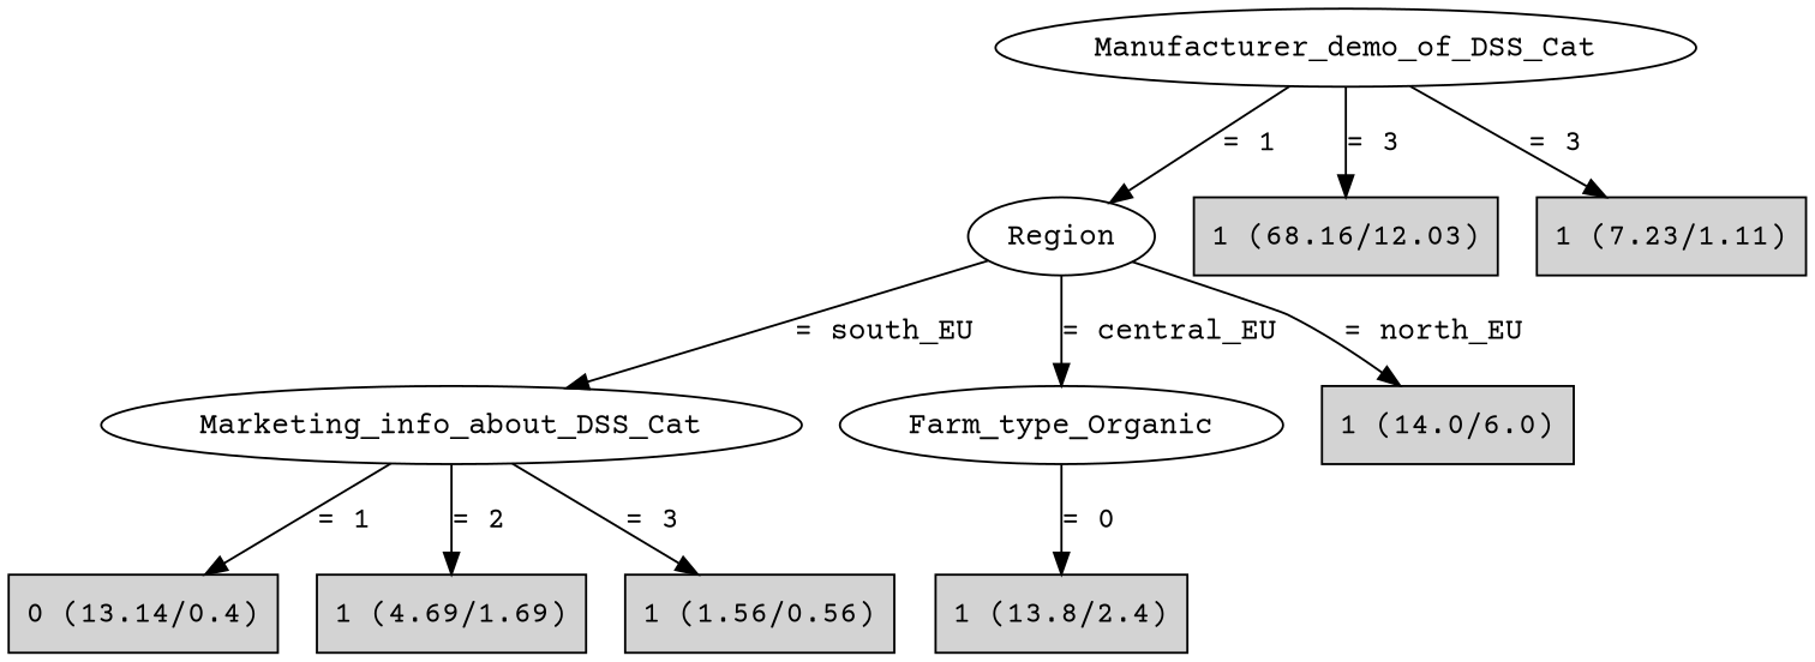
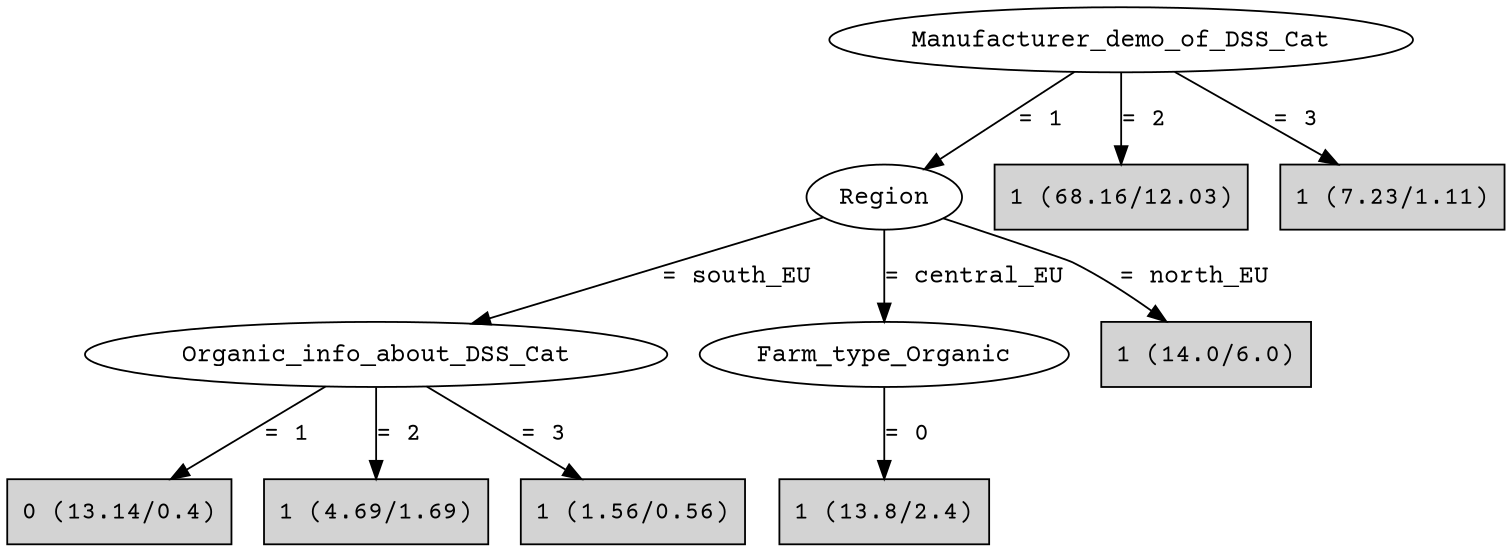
  digraph {
    fontname="Courier Prime"
    node [fontname="Courier Prime" shape=box style=filled]
    edge [fontname="Courier Prime"]
    n1 [label=Manufacturer_demo_of_DSS_Cat shape="" style=""]
    n2 [label=Region shape="" style=""]
    n3 [label="1 (68.16/12.03)"]
    n4 [label="1 (7.23/1.11)"]
-   n5 [label=Marketing_info_about_DSS_Cat shape="" style=""]
+   n5 [label=Organic_info_about_DSS_Cat shape="" style=""]
    n6 [label=Farm_type_Organic shape="" style=""]
    n7 [label="1 (14.0/6.0)"]
    n8 [label="0 (13.14/0.4)"]
    n9 [label="1 (4.69/1.69)"]
    n10 [label="1 (1.56/0.56)"]
    n11 [label="1 (13.8/2.4)"]
    n1 -> n2 [label="= 1"]
-   n1 -> n3 [label="= 3"]
+   n1 -> n3 [label="= 2"]
    n1 -> n4 [label="= 3"]
    n2 -> n5 [label="= south_EU"]
    n2 -> n6 [label="= central_EU"]
    n2 -> n7 [label="= north_EU"]
    n5 -> n8 [label="= 1"]
    n5 -> n9 [label="= 2"]
    n5 -> n10 [label="= 3"]
    n6 -> n11 [label="= 0"]
  }
